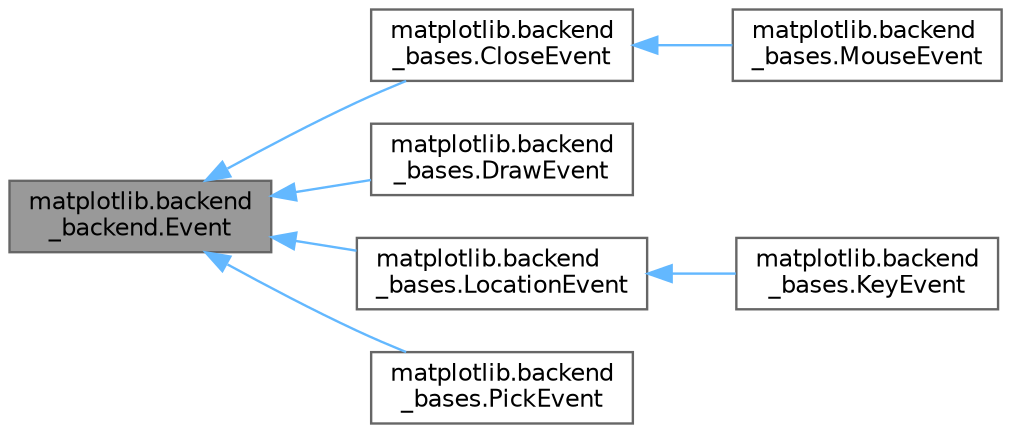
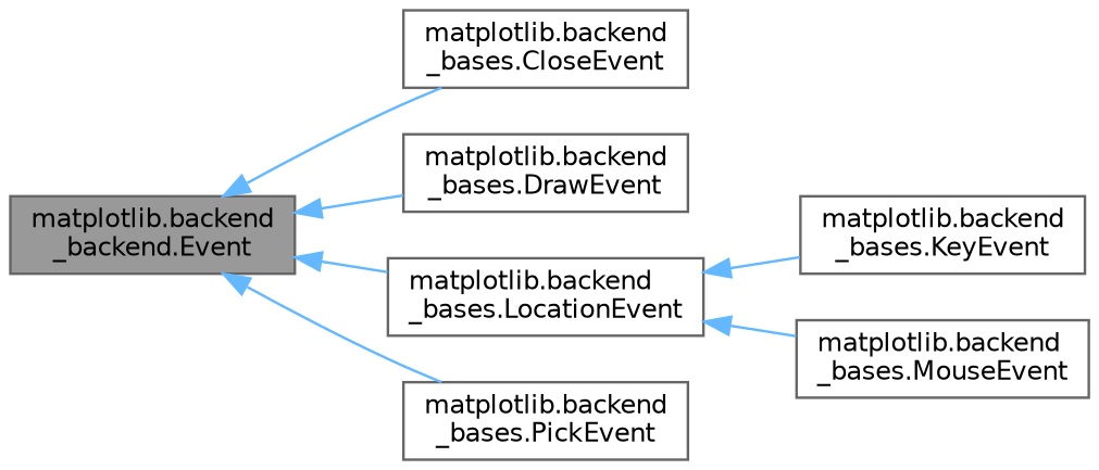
  digraph {
    rankdir=LR
    node [color=gray40 fillcolor=white fontname=Helvetica fontsize=10 shape=box style=filled]
    edge [color=steelblue1 dir=back fontname=Helvetica fontsize=10 labelfontname=Helvetica labelfontsize=10 style=solid]
    n1 [fillcolor=grey60 fontcolor=black height=0.2 label="matplotlib.backend\l_backend.Event" width=0.4]
    n2 [height=0.2 label="matplotlib.backend\l_bases.CloseEvent" width=0.4]
    n3 [height=0.2 label="matplotlib.backend\l_bases.DrawEvent" width=0.4]
    n4 [height=0.2 label="matplotlib.backend\l_bases.LocationEvent" width=0.4]
    n5 [height=0.2 label="matplotlib.backend\l_bases.PickEvent" width=0.4]
    n6 [height=0.2 label="matplotlib.backend\l_bases.KeyEvent" width=0.4]
    n7 [height=0.2 label="matplotlib.backend\l_bases.MouseEvent" width=0.4]
    n1 -> n2
    n1 -> n3
    n1 -> n4
    n1 -> n5
    n4 -> n6
-   n2 -> n7
+   n4 -> n7
  }
